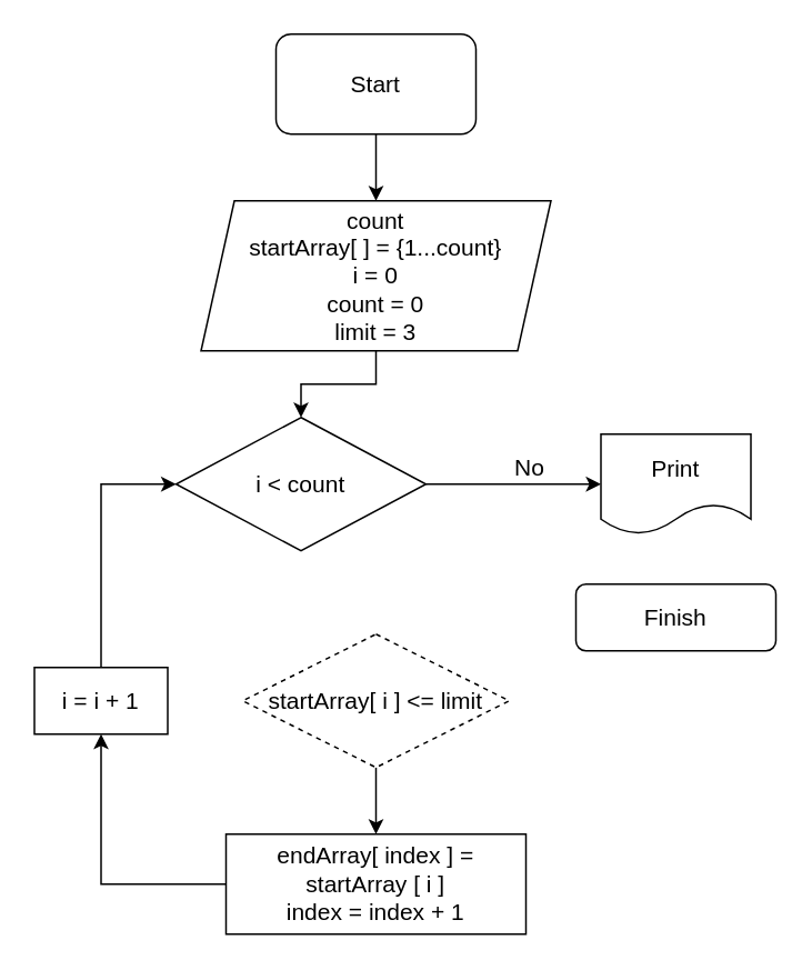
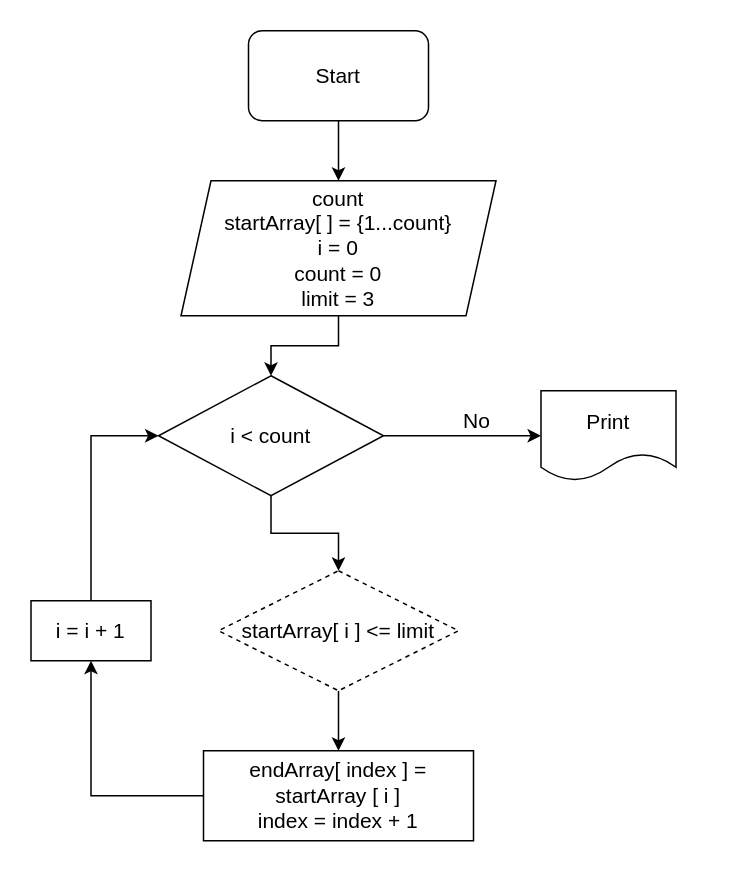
  <mxCell id="0" />
  <mxCell id="1" parent="0" />
  <mxCell id="2" style="edgeStyle=orthogonalEdgeStyle;rounded=0;orthogonalLoop=1;jettySize=auto;html=1;entryX=0.5;entryY=0;entryDx=0;entryDy=0;fontSize=14;" edge="1" parent="1" source="3" target="5"><mxGeometry relative="1" as="geometry" /></mxCell>
  <mxCell id="3" value="Start" style="rounded=1;whiteSpace=wrap;html=1;fontSize=14;" vertex="1" parent="1"><mxGeometry x="165" y="20" width="120" height="60" as="geometry" /></mxCell>
  <mxCell id="4" style="edgeStyle=orthogonalEdgeStyle;rounded=0;orthogonalLoop=1;jettySize=auto;html=1;entryX=0.5;entryY=0;entryDx=0;entryDy=0;fontSize=14;" edge="1" parent="1" source="5" target="8"><mxGeometry relative="1" as="geometry" /></mxCell>
  <mxCell id="5" value="count&lt;br style=&quot;font-size: 14px;&quot;&gt;startArray[ ] = {1...count}&lt;br style=&quot;font-size: 14px;&quot;&gt;i = 0&lt;br style=&quot;font-size: 14px;&quot;&gt;count = 0&lt;br style=&quot;font-size: 14px;&quot;&gt;limit = 3&lt;br style=&quot;font-size: 14px;&quot;&gt;" style="shape=parallelogram;perimeter=parallelogramPerimeter;whiteSpace=wrap;html=1;fixedSize=1;fontSize=14;" vertex="1" parent="1"><mxGeometry x="120" y="120" width="210" height="90" as="geometry" /></mxCell>
+ <mxCell id="6" style="edgeStyle=orthogonalEdgeStyle;rounded=0;orthogonalLoop=1;jettySize=auto;html=1;entryX=0.5;entryY=0;entryDx=0;entryDy=0;fontSize=14;" edge="1" parent="1" source="8" target="10"><mxGeometry relative="1" as="geometry" /></mxCell>
  <mxCell id="7" value="No" style="edgeStyle=orthogonalEdgeStyle;rounded=0;orthogonalLoop=1;jettySize=auto;html=1;entryX=0;entryY=0.5;entryDx=0;entryDy=0;fontSize=14;" edge="1" parent="1" source="8"><mxGeometry x="0.2" y="10" relative="1" as="geometry"><mxPoint x="360" y="290" as="targetPoint" /><mxPoint as="offset" /></mxGeometry></mxCell>
  <mxCell id="8" value="i &amp;lt; count" style="rhombus;whiteSpace=wrap;html=1;fontSize=14;" vertex="1" parent="1"><mxGeometry x="105" y="250" width="150" height="80" as="geometry" /></mxCell>
  <mxCell id="9" style="edgeStyle=orthogonalEdgeStyle;rounded=0;orthogonalLoop=1;jettySize=auto;html=1;entryX=0.5;entryY=0;entryDx=0;entryDy=0;fontSize=14;" edge="1" parent="1" source="10" target="12"><mxGeometry relative="1" as="geometry" /></mxCell>
  <mxCell id="10" value="startArray[ i ] &amp;lt;= limit" style="rhombus;whiteSpace=wrap;html=1;fontSize=14;dashed=1;" vertex="1" parent="1"><mxGeometry x="145" y="380" width="160" height="80" as="geometry" /></mxCell>
  <mxCell id="11" style="edgeStyle=orthogonalEdgeStyle;rounded=0;orthogonalLoop=1;jettySize=auto;html=1;entryX=0.5;entryY=1;entryDx=0;entryDy=0;fontSize=14;" edge="1" parent="1" source="12" target="14"><mxGeometry relative="1" as="geometry" /></mxCell>
  <mxCell id="12" value="endArray[ index ] = startArray [ i ]&lt;br style=&quot;font-size: 14px;&quot;&gt;index = index + 1" style="rounded=0;whiteSpace=wrap;html=1;fontSize=14;" vertex="1" parent="1"><mxGeometry x="135" y="500" width="180" height="60" as="geometry" /></mxCell>
  <mxCell id="13" style="edgeStyle=orthogonalEdgeStyle;rounded=0;orthogonalLoop=1;jettySize=auto;html=1;exitX=0.5;exitY=0;exitDx=0;exitDy=0;entryX=0;entryY=0.5;entryDx=0;entryDy=0;fontSize=14;" edge="1" parent="1" source="14" target="8"><mxGeometry relative="1" as="geometry" /></mxCell>
  <mxCell id="14" value="i = i + 1" style="rounded=0;whiteSpace=wrap;html=1;fontSize=14;" vertex="1" parent="1"><mxGeometry x="20" y="400" width="80" height="40" as="geometry" /></mxCell>
  <mxCell id="15" value="Print" style="shape=document;whiteSpace=wrap;html=1;boundedLbl=1;fontSize=14;" vertex="1" parent="1"><mxGeometry x="360" y="260" width="90" height="60" as="geometry" /></mxCell>
- <mxCell id="16" value="Finish" style="rounded=1;whiteSpace=wrap;html=1;fontSize=14;" vertex="1" parent="1"><mxGeometry x="345" y="350" width="120" height="40" as="geometry" /></mxCell>
